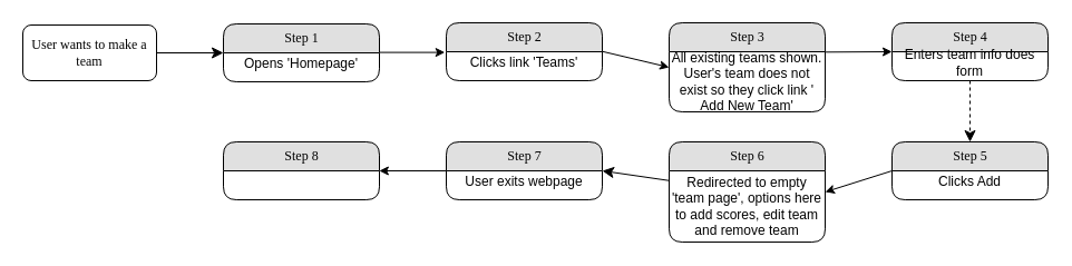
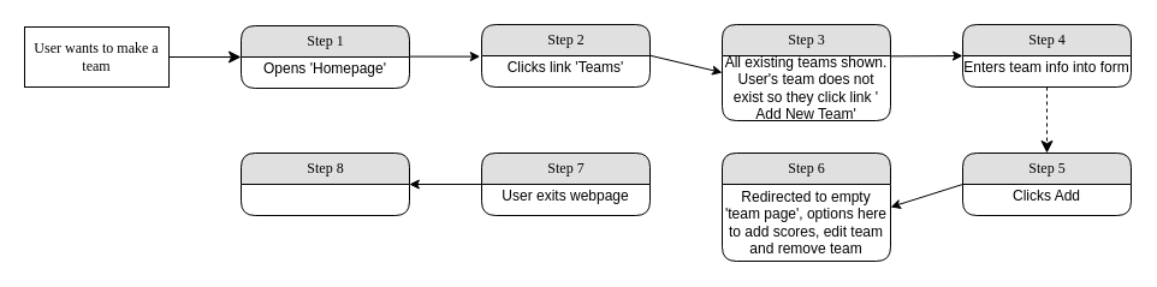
  <mxCell id="0" />
  <mxCell id="1" parent="0" />
  <mxCell id="2" style="edgeStyle=none;html=1;labelBackgroundColor=none;startFill=0;startSize=8;endFill=1;endSize=8;fontFamily=Verdana;fontSize=12;" parent="1" source="3" target="19" edge="1"><mxGeometry relative="1" as="geometry" /></mxCell>
- <mxCell id="3" value="User wants to make a team" style="whiteSpace=wrap;html=1;shadow=0;comic=0;labelBackgroundColor=none;strokeWidth=1;fontFamily=Verdana;fontSize=12;align=center;rounded=1;" parent="1" vertex="1"><mxGeometry x="20" y="22" width="120" height="50" as="geometry" /></mxCell>
+ <mxCell id="3" value="User wants to make a team" style="whiteSpace=wrap;html=1;rounded=0;shadow=0;comic=0;labelBackgroundColor=none;strokeWidth=1;fontFamily=Verdana;fontSize=12;align=center;" parent="1" vertex="1"><mxGeometry x="20" y="22" width="120" height="50" as="geometry" /></mxCell>
  <mxCell id="4" style="edgeStyle=orthogonalEdgeStyle;html=1;labelBackgroundColor=none;startFill=0;startSize=8;endFill=1;endSize=8;fontFamily=Verdana;fontSize=12;entryX=0.5;entryY=0;entryDx=0;entryDy=0;dashed=1;" parent="1" source="23" target="11" edge="1"><mxGeometry relative="1" as="geometry"><mxPoint x="850" y="117" as="targetPoint" /></mxGeometry></mxCell>
- <mxCell id="5" style="edgeStyle=none;html=1;labelBackgroundColor=none;startFill=0;startSize=8;endFill=1;endSize=8;fontFamily=Verdana;fontSize=12;entryX=1;entryY=0.5;entryDx=0;entryDy=0;" parent="1" source="14" target="16" edge="1"><mxGeometry relative="1" as="geometry" /></mxCell>
  <mxCell id="6" style="edgeStyle=orthogonalEdgeStyle;rounded=0;orthogonalLoop=1;jettySize=auto;html=1;exitX=1;exitY=0.5;exitDx=0;exitDy=0;entryX=-0.009;entryY=0.023;entryDx=0;entryDy=0;entryPerimeter=0;" edge="1" parent="1" source="19"><mxGeometry relative="1" as="geometry"><mxPoint x="398.74" y="46.598" as="targetPoint" /><Array as="points"><mxPoint x="399" y="47" /></Array></mxGeometry></mxCell>
  <mxCell id="7" value="Step 2" style="swimlane;html=1;fontStyle=0;childLayout=stackLayout;horizontal=1;startSize=26;fillColor=#e0e0e0;horizontalStack=0;resizeParent=1;resizeLast=0;collapsible=1;marginBottom=0;swimlaneFillColor=#ffffff;align=center;rounded=1;shadow=0;comic=0;labelBackgroundColor=none;strokeWidth=1;fontFamily=Verdana;fontSize=12" parent="1" vertex="1"><mxGeometry x="400" y="20" width="140" height="52" as="geometry" /></mxCell>
  <mxCell id="8" value="Clicks link 'Teams'" style="text;html=1;strokeColor=none;fillColor=none;align=center;verticalAlign=middle;whiteSpace=wrap;rounded=0;" vertex="1" parent="7"><mxGeometry y="26" width="140" height="20" as="geometry" /></mxCell>
  <mxCell id="9" value="Step 3" style="swimlane;html=1;fontStyle=0;childLayout=stackLayout;horizontal=1;startSize=26;fillColor=#e0e0e0;horizontalStack=0;resizeParent=1;resizeLast=0;collapsible=1;marginBottom=0;swimlaneFillColor=#ffffff;align=center;rounded=1;shadow=0;comic=0;labelBackgroundColor=none;strokeWidth=1;fontFamily=Verdana;fontSize=12" parent="1" vertex="1"><mxGeometry x="600" y="20" width="140" height="80" as="geometry" /></mxCell>
  <mxCell id="10" value="All existing teams shown. User's team does not exist so they click link ' Add New Team'" style="text;html=1;strokeColor=none;fillColor=none;align=center;verticalAlign=middle;whiteSpace=wrap;rounded=0;" vertex="1" parent="9"><mxGeometry y="26" width="140" height="54" as="geometry" /></mxCell>
  <mxCell id="11" value="Step 5" style="swimlane;html=1;fontStyle=0;childLayout=stackLayout;horizontal=1;startSize=26;fillColor=#e0e0e0;horizontalStack=0;resizeParent=1;resizeLast=0;collapsible=1;marginBottom=0;swimlaneFillColor=#ffffff;align=center;rounded=1;shadow=0;comic=0;labelBackgroundColor=none;strokeWidth=1;fontFamily=Verdana;fontSize=12" parent="1" vertex="1"><mxGeometry x="800" y="127" width="140" height="52" as="geometry" /></mxCell>
  <mxCell id="12" value="" style="endArrow=classic;html=1;entryX=1;entryY=0.5;entryDx=0;entryDy=0;" edge="1" parent="11" target="14"><mxGeometry width="50" height="50" relative="1" as="geometry"><mxPoint y="26" as="sourcePoint" /><mxPoint x="50" y="-24" as="targetPoint" /></mxGeometry></mxCell>
  <mxCell id="13" value="Clicks Add" style="text;html=1;strokeColor=none;fillColor=none;align=center;verticalAlign=middle;whiteSpace=wrap;rounded=0;" vertex="1" parent="11"><mxGeometry y="26" width="140" height="20" as="geometry" /></mxCell>
  <mxCell id="14" value="Step 6" style="swimlane;html=1;fontStyle=0;childLayout=stackLayout;horizontal=1;startSize=26;fillColor=#e0e0e0;horizontalStack=0;resizeParent=1;resizeLast=0;collapsible=1;marginBottom=0;swimlaneFillColor=#ffffff;align=center;rounded=1;shadow=0;comic=0;labelBackgroundColor=none;strokeWidth=1;fontFamily=Verdana;fontSize=12" parent="1" vertex="1"><mxGeometry x="600" y="127" width="140" height="90" as="geometry" /></mxCell>
  <mxCell id="15" value="Redirected to empty 'team page', options here to add scores, edit team and remove team" style="text;html=1;strokeColor=none;fillColor=none;align=center;verticalAlign=middle;whiteSpace=wrap;rounded=0;" vertex="1" parent="14"><mxGeometry y="26" width="140" height="64" as="geometry" /></mxCell>
  <mxCell id="16" value="Step 7" style="swimlane;html=1;fontStyle=0;childLayout=stackLayout;horizontal=1;startSize=26;fillColor=#e0e0e0;horizontalStack=0;resizeParent=1;resizeLast=0;collapsible=1;marginBottom=0;swimlaneFillColor=#ffffff;align=center;rounded=1;shadow=0;comic=0;labelBackgroundColor=none;strokeWidth=1;fontFamily=Verdana;fontSize=12" parent="1" vertex="1"><mxGeometry x="400" y="127" width="140" height="52" as="geometry" /></mxCell>
  <mxCell id="17" value="User exits webpage" style="text;html=1;strokeColor=none;fillColor=none;align=center;verticalAlign=middle;whiteSpace=wrap;rounded=0;" vertex="1" parent="16"><mxGeometry y="26" width="140" height="20" as="geometry" /></mxCell>
  <mxCell id="18" value="Step 8" style="swimlane;html=1;fontStyle=0;childLayout=stackLayout;horizontal=1;startSize=26;fillColor=#e0e0e0;horizontalStack=0;resizeParent=1;resizeLast=0;collapsible=1;marginBottom=0;swimlaneFillColor=#ffffff;align=center;rounded=1;shadow=0;comic=0;labelBackgroundColor=none;strokeWidth=1;fontFamily=Verdana;fontSize=12" parent="1" vertex="1"><mxGeometry x="200" y="127" width="140" height="52" as="geometry" /></mxCell>
  <mxCell id="19" value="Step 1" style="swimlane;html=1;fontStyle=0;childLayout=stackLayout;horizontal=1;startSize=26;fillColor=#e0e0e0;horizontalStack=0;resizeParent=1;resizeLast=0;collapsible=1;marginBottom=0;swimlaneFillColor=#ffffff;align=center;rounded=1;shadow=0;comic=0;labelBackgroundColor=none;strokeWidth=1;fontFamily=Verdana;fontSize=12" parent="1" vertex="1"><mxGeometry x="200" y="21" width="140" height="52" as="geometry" /></mxCell>
  <mxCell id="20" value="Opens 'Homepage'" style="text;html=1;strokeColor=none;fillColor=none;align=center;verticalAlign=middle;whiteSpace=wrap;rounded=0;" vertex="1" parent="19"><mxGeometry y="26" width="140" height="20" as="geometry" /></mxCell>
  <mxCell id="21" value="" style="endArrow=classic;html=1;exitX=0.999;exitY=-0.011;exitDx=0;exitDy=0;exitPerimeter=0;entryX=0;entryY=0.5;entryDx=0;entryDy=0;" edge="1" parent="1" target="9"><mxGeometry width="50" height="50" relative="1" as="geometry"><mxPoint x="539.86" y="45.714" as="sourcePoint" /><mxPoint x="590" y="37" as="targetPoint" /></mxGeometry></mxCell>
  <mxCell id="22" value="" style="endArrow=classic;html=1;exitX=0.998;exitY=0.013;exitDx=0;exitDy=0;exitPerimeter=0;entryX=0;entryY=0.5;entryDx=0;entryDy=0;" edge="1" parent="1" target="23"><mxGeometry width="50" height="50" relative="1" as="geometry"><mxPoint x="739.72" y="46.338" as="sourcePoint" /><mxPoint x="800" y="27" as="targetPoint" /></mxGeometry></mxCell>
  <mxCell id="23" value="Step 4" style="swimlane;html=1;fontStyle=0;childLayout=stackLayout;horizontal=1;startSize=26;fillColor=#e0e0e0;horizontalStack=0;resizeParent=1;resizeLast=0;collapsible=1;marginBottom=0;swimlaneFillColor=#ffffff;align=center;rounded=1;shadow=0;comic=0;labelBackgroundColor=none;strokeWidth=1;fontFamily=Verdana;fontSize=12" parent="1" vertex="1"><mxGeometry x="800" y="20" width="140" height="52" as="geometry" /></mxCell>
- <mxCell id="24" value="Enters team info does form" style="text;html=1;strokeColor=none;fillColor=none;align=center;verticalAlign=middle;whiteSpace=wrap;rounded=0;" vertex="1" parent="23"><mxGeometry y="26" width="140" height="20" as="geometry" /></mxCell>
+ <mxCell id="24" value="Enters team info into form" style="text;html=1;strokeColor=none;fillColor=none;align=center;verticalAlign=middle;whiteSpace=wrap;rounded=0;" vertex="1" parent="23"><mxGeometry y="26" width="140" height="20" as="geometry" /></mxCell>
  <mxCell id="25" value="" style="endArrow=classic;html=1;exitX=0;exitY=0.5;exitDx=0;exitDy=0;entryX=0.999;entryY=0;entryDx=0;entryDy=0;entryPerimeter=0;" edge="1" parent="1" source="16"><mxGeometry width="50" height="50" relative="1" as="geometry"><mxPoint x="340" y="177" as="sourcePoint" /><mxPoint x="339.86" y="153" as="targetPoint" /></mxGeometry></mxCell>
